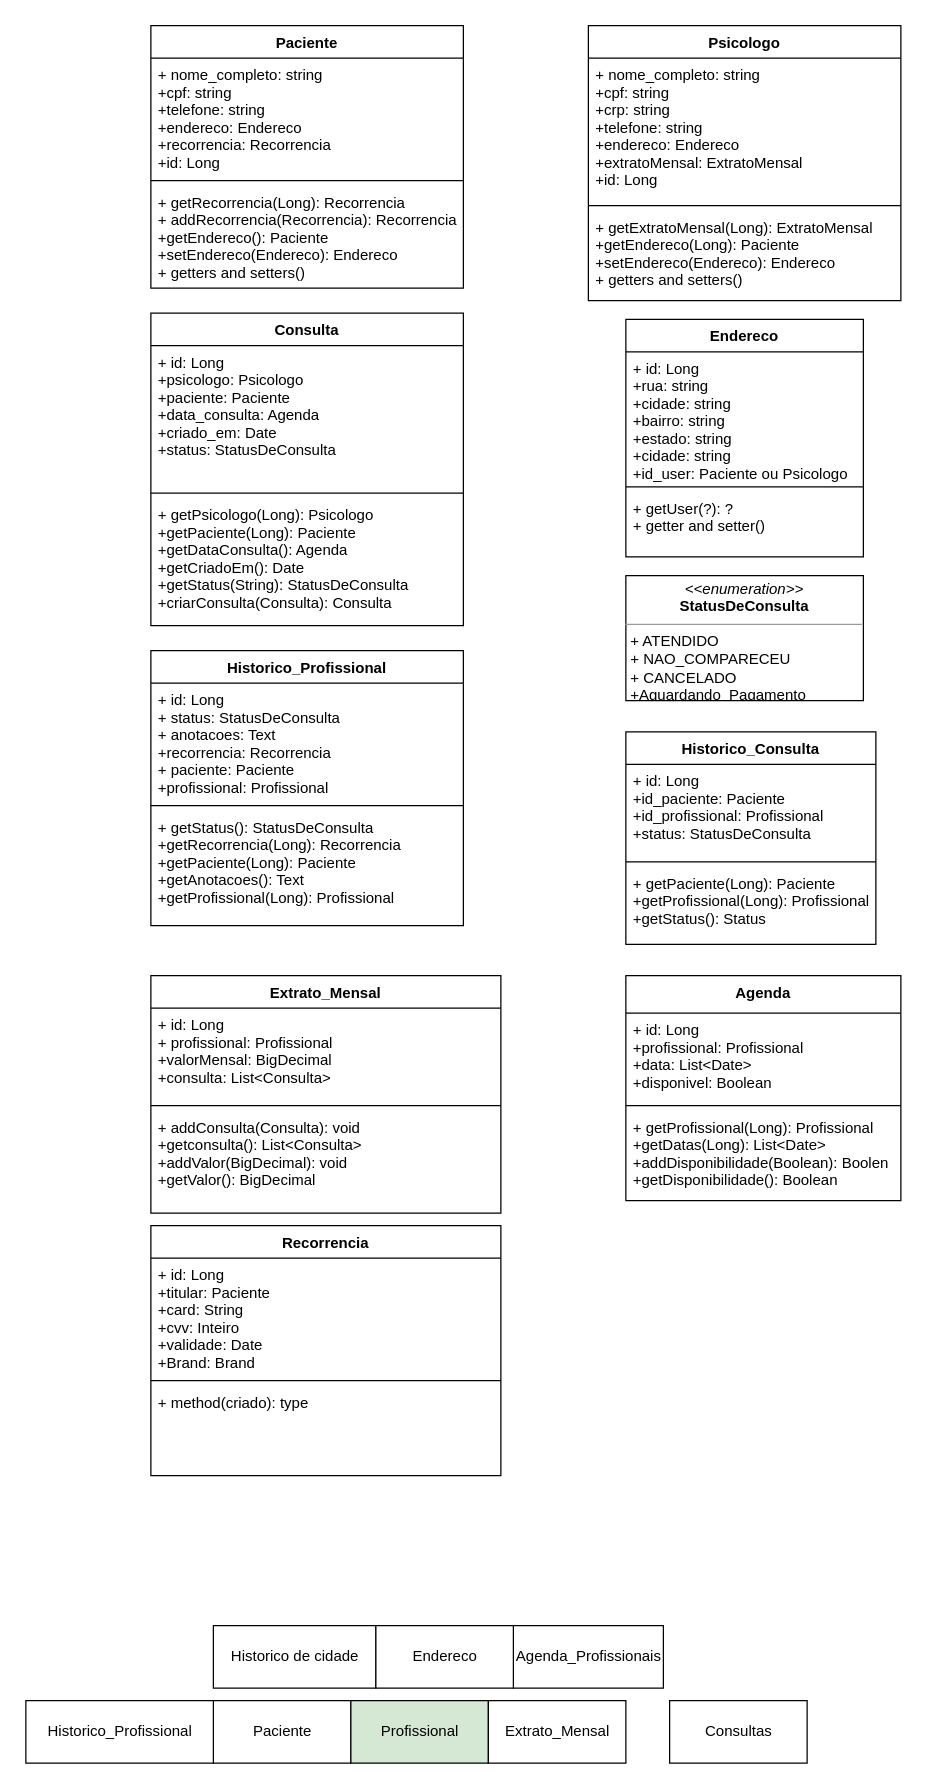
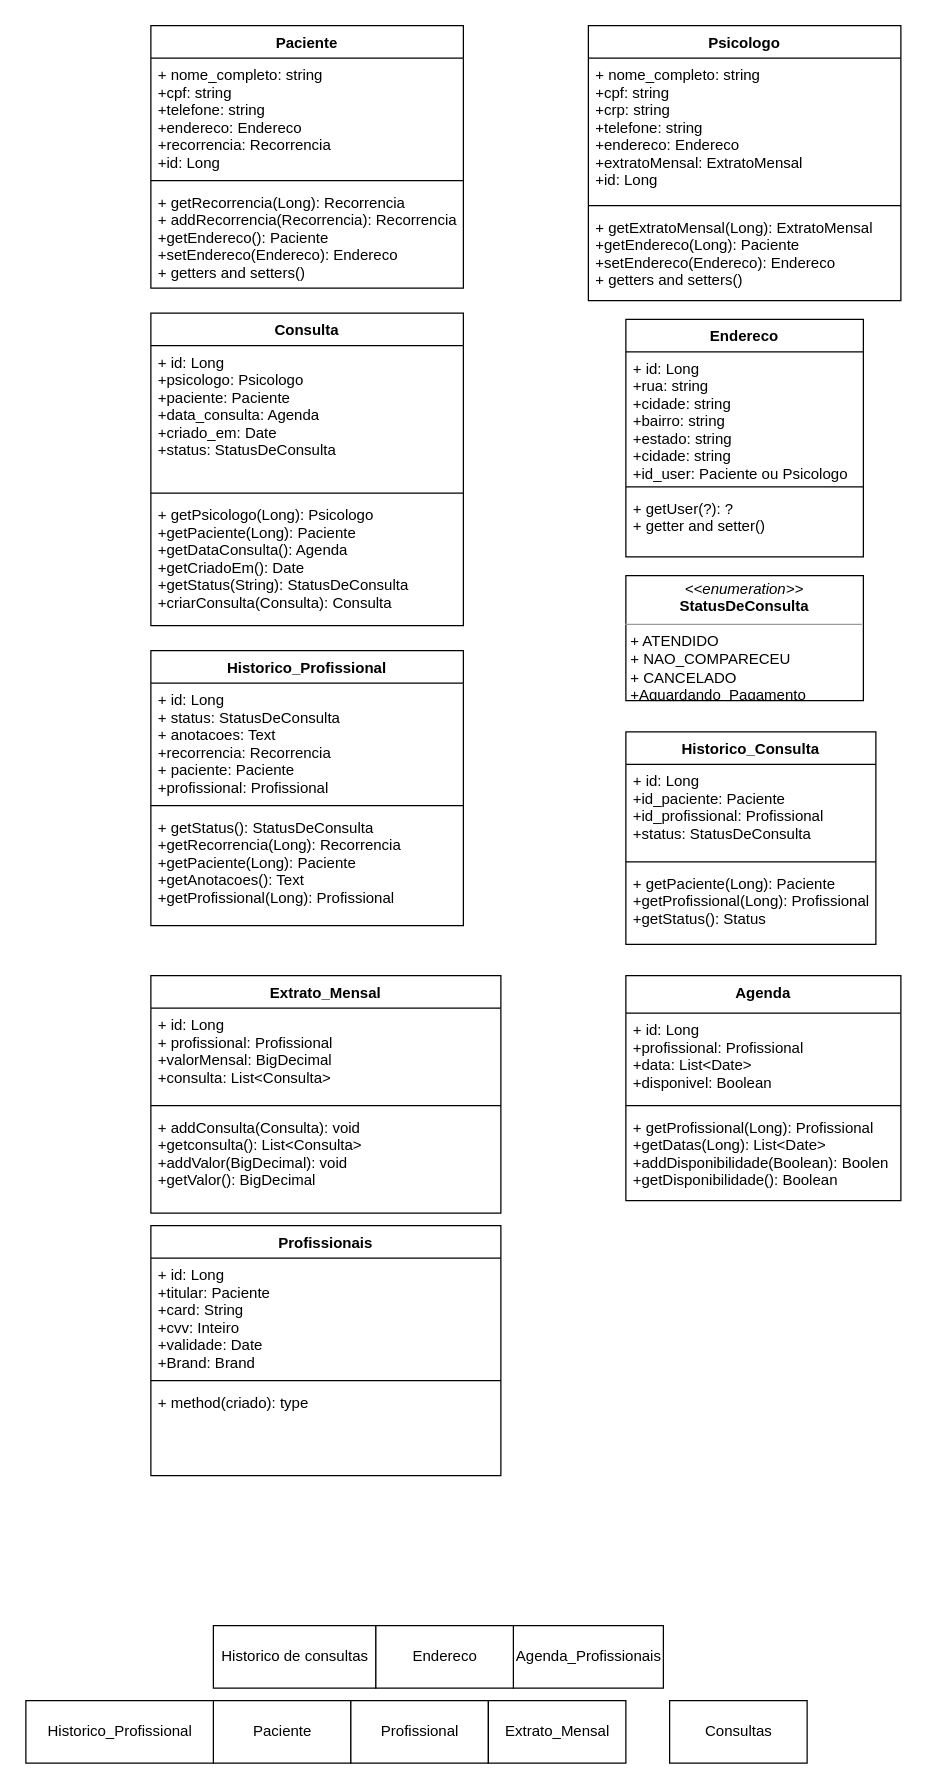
  <mxCell id="0" />
  <mxCell id="1" parent="0" />
  <mxCell id="2" value="Paciente" style="html=1;" vertex="1" parent="1"><mxGeometry x="170" y="1360" width="110" height="50" as="geometry" /></mxCell>
- <mxCell id="3" value="Profissional" style="html=1;fillColor=#d5e8d4;" vertex="1" parent="1"><mxGeometry x="280" y="1360" width="110" height="50" as="geometry" /></mxCell>
+ <mxCell id="3" value="Profissional" style="html=1;" vertex="1" parent="1"><mxGeometry x="280" y="1360" width="110" height="50" as="geometry" /></mxCell>
  <mxCell id="4" value="Agenda_Profissionais" style="html=1;" vertex="1" parent="1"><mxGeometry x="410" y="1300" width="120" height="50" as="geometry" /></mxCell>
  <mxCell id="5" value="Consultas" style="html=1;" vertex="1" parent="1"><mxGeometry x="535" y="1360" width="110" height="50" as="geometry" /></mxCell>
- <mxCell id="6" value="Historico de cidade" style="html=1;" vertex="1" parent="1"><mxGeometry x="170" y="1300" width="130" height="50" as="geometry" /></mxCell>
+ <mxCell id="6" value="Historico de consultas" style="html=1;" vertex="1" parent="1"><mxGeometry x="170" y="1300" width="130" height="50" as="geometry" /></mxCell>
  <mxCell id="7" value="Historico_Profissional" style="html=1;" vertex="1" parent="1"><mxGeometry x="20" y="1360" width="150" height="50" as="geometry" /></mxCell>
  <mxCell id="8" value="Paciente" style="swimlane;fontStyle=1;align=center;verticalAlign=top;childLayout=stackLayout;horizontal=1;startSize=26;horizontalStack=0;resizeParent=1;resizeParentMax=0;resizeLast=0;collapsible=1;marginBottom=0;" vertex="1" parent="1"><mxGeometry x="120" y="20" width="250" height="210" as="geometry" /></mxCell>
  <mxCell id="9" value="+ nome_completo: string&#10;+cpf: string&#10;+telefone: string&#10;+endereco: Endereco&#10;+recorrencia: Recorrencia&#10;+id: Long" style="text;strokeColor=none;fillColor=none;align=left;verticalAlign=top;spacingLeft=4;spacingRight=4;overflow=hidden;rotatable=0;points=[[0,0.5],[1,0.5]];portConstraint=eastwest;" vertex="1" parent="8"><mxGeometry y="26" width="250" height="94" as="geometry" /></mxCell>
  <mxCell id="10" value="" style="line;strokeWidth=1;fillColor=none;align=left;verticalAlign=middle;spacingTop=-1;spacingLeft=3;spacingRight=3;rotatable=0;labelPosition=right;points=[];portConstraint=eastwest;" vertex="1" parent="8"><mxGeometry y="120" width="250" height="8" as="geometry" /></mxCell>
  <mxCell id="11" value="+ getRecorrencia(Long): Recorrencia&#10;+ addRecorrencia(Recorrencia): Recorrencia&#10;+getEndereco(): Paciente&#10;+setEndereco(Endereco): Endereco&#10;+ getters and setters()" style="text;strokeColor=none;fillColor=none;align=left;verticalAlign=top;spacingLeft=4;spacingRight=4;overflow=hidden;rotatable=0;points=[[0,0.5],[1,0.5]];portConstraint=eastwest;" vertex="1" parent="8"><mxGeometry y="128" width="250" height="82" as="geometry" /></mxCell>
  <mxCell id="12" value="Endereco" style="html=1;" vertex="1" parent="1"><mxGeometry x="300" y="1300" width="110" height="50" as="geometry" /></mxCell>
  <mxCell id="13" value="Psicologo" style="swimlane;fontStyle=1;align=center;verticalAlign=top;childLayout=stackLayout;horizontal=1;startSize=26;horizontalStack=0;resizeParent=1;resizeParentMax=0;resizeLast=0;collapsible=1;marginBottom=0;" vertex="1" parent="1"><mxGeometry x="470" y="20" width="250" height="220" as="geometry" /></mxCell>
  <mxCell id="14" value="+ nome_completo: string&#10;+cpf: string&#10;+crp: string&#10;+telefone: string&#10;+endereco: Endereco&#10;+extratoMensal: ExtratoMensal&#10;+id: Long" style="text;strokeColor=none;fillColor=none;align=left;verticalAlign=top;spacingLeft=4;spacingRight=4;overflow=hidden;rotatable=0;points=[[0,0.5],[1,0.5]];portConstraint=eastwest;" vertex="1" parent="13"><mxGeometry y="26" width="250" height="114" as="geometry" /></mxCell>
  <mxCell id="15" value="" style="line;strokeWidth=1;fillColor=none;align=left;verticalAlign=middle;spacingTop=-1;spacingLeft=3;spacingRight=3;rotatable=0;labelPosition=right;points=[];portConstraint=eastwest;" vertex="1" parent="13"><mxGeometry y="140" width="250" height="8" as="geometry" /></mxCell>
  <mxCell id="16" value="+ getExtratoMensal(Long): ExtratoMensal&#10;+getEndereco(Long): Paciente&#10;+setEndereco(Endereco): Endereco&#10;+ getters and setters()" style="text;strokeColor=none;fillColor=none;align=left;verticalAlign=top;spacingLeft=4;spacingRight=4;overflow=hidden;rotatable=0;points=[[0,0.5],[1,0.5]];portConstraint=eastwest;" vertex="1" parent="13"><mxGeometry y="148" width="250" height="72" as="geometry" /></mxCell>
  <mxCell id="17" value="Extrato_Mensal" style="html=1;" vertex="1" parent="1"><mxGeometry x="390" y="1360" width="110" height="50" as="geometry" /></mxCell>
  <mxCell id="18" value="Consulta" style="swimlane;fontStyle=1;align=center;verticalAlign=top;childLayout=stackLayout;horizontal=1;startSize=26;horizontalStack=0;resizeParent=1;resizeParentMax=0;resizeLast=0;collapsible=1;marginBottom=0;" vertex="1" parent="1"><mxGeometry x="120" y="250" width="250" height="250" as="geometry" /></mxCell>
  <mxCell id="19" value="+ id: Long&#10;+psicologo: Psicologo&#10;+paciente: Paciente&#10;+data_consulta: Agenda&#10;+criado_em: Date&#10;+status: StatusDeConsulta" style="text;strokeColor=none;fillColor=none;align=left;verticalAlign=top;spacingLeft=4;spacingRight=4;overflow=hidden;rotatable=0;points=[[0,0.5],[1,0.5]];portConstraint=eastwest;" vertex="1" parent="18"><mxGeometry y="26" width="250" height="114" as="geometry" /></mxCell>
  <mxCell id="20" value="" style="line;strokeWidth=1;fillColor=none;align=left;verticalAlign=middle;spacingTop=-1;spacingLeft=3;spacingRight=3;rotatable=0;labelPosition=right;points=[];portConstraint=eastwest;" vertex="1" parent="18"><mxGeometry y="140" width="250" height="8" as="geometry" /></mxCell>
  <mxCell id="21" value="+ getPsicologo(Long): Psicologo&#10;+getPaciente(Long): Paciente&#10;+getDataConsulta(): Agenda&#10;+getCriadoEm(): Date&#10;+getStatus(String): StatusDeConsulta&#10;+criarConsulta(Consulta): Consulta" style="text;strokeColor=none;fillColor=none;align=left;verticalAlign=top;spacingLeft=4;spacingRight=4;overflow=hidden;rotatable=0;points=[[0,0.5],[1,0.5]];portConstraint=eastwest;" vertex="1" parent="18"><mxGeometry y="148" width="250" height="102" as="geometry" /></mxCell>
  <mxCell id="22" value="Endereco" style="swimlane;fontStyle=1;align=center;verticalAlign=top;childLayout=stackLayout;horizontal=1;startSize=26;horizontalStack=0;resizeParent=1;resizeParentMax=0;resizeLast=0;collapsible=1;marginBottom=0;" vertex="1" parent="1"><mxGeometry x="500" y="255" width="190" height="190" as="geometry" /></mxCell>
  <mxCell id="23" value="+ id: Long&#10;+rua: string&#10;+cidade: string&#10;+bairro: string&#10;+estado: string&#10;+cidade: string&#10;+id_user: Paciente ou Psicologo" style="text;strokeColor=none;fillColor=none;align=left;verticalAlign=top;spacingLeft=4;spacingRight=4;overflow=hidden;rotatable=0;points=[[0,0.5],[1,0.5]];portConstraint=eastwest;" vertex="1" parent="22"><mxGeometry y="26" width="190" height="104" as="geometry" /></mxCell>
  <mxCell id="24" value="" style="line;strokeWidth=1;fillColor=none;align=left;verticalAlign=middle;spacingTop=-1;spacingLeft=3;spacingRight=3;rotatable=0;labelPosition=right;points=[];portConstraint=eastwest;" vertex="1" parent="22"><mxGeometry y="130" width="190" height="8" as="geometry" /></mxCell>
  <mxCell id="25" value="+ getUser(?): ?&#10;+ getter and setter()" style="text;strokeColor=none;fillColor=none;align=left;verticalAlign=top;spacingLeft=4;spacingRight=4;overflow=hidden;rotatable=0;points=[[0,0.5],[1,0.5]];portConstraint=eastwest;" vertex="1" parent="22"><mxGeometry y="138" width="190" height="52" as="geometry" /></mxCell>
  <mxCell id="26" value="Historico_Profissional" style="swimlane;fontStyle=1;align=center;verticalAlign=top;childLayout=stackLayout;horizontal=1;startSize=26;horizontalStack=0;resizeParent=1;resizeParentMax=0;resizeLast=0;collapsible=1;marginBottom=0;" vertex="1" parent="1"><mxGeometry x="120" y="520" width="250" height="220" as="geometry" /></mxCell>
  <mxCell id="27" value="+ id: Long&#10;+ status: StatusDeConsulta&#10;+ anotacoes: Text&#10;+recorrencia: Recorrencia&#10;+ paciente: Paciente&#10;+profissional: Profissional" style="text;strokeColor=none;fillColor=none;align=left;verticalAlign=top;spacingLeft=4;spacingRight=4;overflow=hidden;rotatable=0;points=[[0,0.5],[1,0.5]];portConstraint=eastwest;" vertex="1" parent="26"><mxGeometry y="26" width="250" height="94" as="geometry" /></mxCell>
  <mxCell id="28" value="" style="line;strokeWidth=1;fillColor=none;align=left;verticalAlign=middle;spacingTop=-1;spacingLeft=3;spacingRight=3;rotatable=0;labelPosition=right;points=[];portConstraint=eastwest;" vertex="1" parent="26"><mxGeometry y="120" width="250" height="8" as="geometry" /></mxCell>
  <mxCell id="29" value="+ getStatus(): StatusDeConsulta&#10;+getRecorrencia(Long): Recorrencia&#10;+getPaciente(Long): Paciente&#10;+getAnotacoes(): Text&#10;+getProfissional(Long): Profissional" style="text;strokeColor=none;fillColor=none;align=left;verticalAlign=top;spacingLeft=4;spacingRight=4;overflow=hidden;rotatable=0;points=[[0,0.5],[1,0.5]];portConstraint=eastwest;" vertex="1" parent="26"><mxGeometry y="128" width="250" height="92" as="geometry" /></mxCell>
  <mxCell id="30" value="&lt;p style=&quot;margin: 0px ; margin-top: 4px ; text-align: center&quot;&gt;&lt;i&gt;&amp;lt;&amp;lt;enumeration&amp;gt;&amp;gt;&lt;/i&gt;&lt;br&gt;&lt;b&gt;StatusDeConsulta&lt;/b&gt;&lt;/p&gt;&lt;hr size=&quot;1&quot;&gt;&lt;p style=&quot;margin: 0px ; margin-left: 4px&quot;&gt;+ ATENDIDO&lt;br&gt;+ NAO_COMPARECEU&lt;/p&gt;&lt;p style=&quot;margin: 0px ; margin-left: 4px&quot;&gt;+ CANCELADO&lt;/p&gt;&lt;p style=&quot;margin: 0px ; margin-left: 4px&quot;&gt;+Aguardando_Pagamento&lt;/p&gt;&lt;p style=&quot;margin: 0px ; margin-left: 4px&quot;&gt;&lt;br&gt;&lt;/p&gt;" style="verticalAlign=top;align=left;overflow=fill;fontSize=12;fontFamily=Helvetica;html=1;" vertex="1" parent="1"><mxGeometry x="500" y="460" width="190" height="100" as="geometry" /></mxCell>
  <mxCell id="31" value="Historico_Consulta" style="swimlane;fontStyle=1;align=center;verticalAlign=top;childLayout=stackLayout;horizontal=1;startSize=26;horizontalStack=0;resizeParent=1;resizeParentMax=0;resizeLast=0;collapsible=1;marginBottom=0;" vertex="1" parent="1"><mxGeometry x="500" y="585" width="200" height="170" as="geometry" /></mxCell>
  <mxCell id="32" value="+ id: Long&#10;+id_paciente: Paciente&#10;+id_profissional: Profissional&#10;+status: StatusDeConsulta" style="text;strokeColor=none;fillColor=none;align=left;verticalAlign=top;spacingLeft=4;spacingRight=4;overflow=hidden;rotatable=0;points=[[0,0.5],[1,0.5]];portConstraint=eastwest;" vertex="1" parent="31"><mxGeometry y="26" width="200" height="74" as="geometry" /></mxCell>
  <mxCell id="33" value="" style="line;strokeWidth=1;fillColor=none;align=left;verticalAlign=middle;spacingTop=-1;spacingLeft=3;spacingRight=3;rotatable=0;labelPosition=right;points=[];portConstraint=eastwest;" vertex="1" parent="31"><mxGeometry y="100" width="200" height="8" as="geometry" /></mxCell>
  <mxCell id="34" value="+ getPaciente(Long): Paciente&#10;+getProfissional(Long): Profissional&#10;+getStatus(): Status" style="text;strokeColor=none;fillColor=none;align=left;verticalAlign=top;spacingLeft=4;spacingRight=4;overflow=hidden;rotatable=0;points=[[0,0.5],[1,0.5]];portConstraint=eastwest;" vertex="1" parent="31"><mxGeometry y="108" width="200" height="62" as="geometry" /></mxCell>
  <mxCell id="35" value="Extrato_Mensal" style="swimlane;fontStyle=1;align=center;verticalAlign=top;childLayout=stackLayout;horizontal=1;startSize=26;horizontalStack=0;resizeParent=1;resizeParentMax=0;resizeLast=0;collapsible=1;marginBottom=0;" vertex="1" parent="1"><mxGeometry x="120" y="780" width="280" height="190" as="geometry" /></mxCell>
  <mxCell id="36" value="+ id: Long&#10;+ profissional: Profissional&#10;+valorMensal: BigDecimal&#10;+consulta: List&lt;Consulta&gt;" style="text;strokeColor=none;fillColor=none;align=left;verticalAlign=top;spacingLeft=4;spacingRight=4;overflow=hidden;rotatable=0;points=[[0,0.5],[1,0.5]];portConstraint=eastwest;" vertex="1" parent="35"><mxGeometry y="26" width="280" height="74" as="geometry" /></mxCell>
  <mxCell id="37" value="" style="line;strokeWidth=1;fillColor=none;align=left;verticalAlign=middle;spacingTop=-1;spacingLeft=3;spacingRight=3;rotatable=0;labelPosition=right;points=[];portConstraint=eastwest;" vertex="1" parent="35"><mxGeometry y="100" width="280" height="8" as="geometry" /></mxCell>
  <mxCell id="38" value="+ addConsulta(Consulta): void&#10;+getconsulta(): List&lt;Consulta&gt;&#10;+addValor(BigDecimal): void&#10;+getValor(): BigDecimal" style="text;strokeColor=none;fillColor=none;align=left;verticalAlign=top;spacingLeft=4;spacingRight=4;overflow=hidden;rotatable=0;points=[[0,0.5],[1,0.5]];portConstraint=eastwest;" vertex="1" parent="35"><mxGeometry y="108" width="280" height="82" as="geometry" /></mxCell>
  <mxCell id="39" value="Agenda" style="swimlane;fontStyle=1;align=center;verticalAlign=top;childLayout=stackLayout;horizontal=1;startSize=30;horizontalStack=0;resizeParent=1;resizeParentMax=0;resizeLast=0;collapsible=1;marginBottom=0;" vertex="1" parent="1"><mxGeometry x="500" y="780" width="220" height="180" as="geometry" /></mxCell>
  <mxCell id="40" value="+ id: Long&#10;+profissional: Profissional&#10;+data: List&lt;Date&gt;&#10;+disponivel: Boolean" style="text;strokeColor=none;fillColor=none;align=left;verticalAlign=top;spacingLeft=4;spacingRight=4;overflow=hidden;rotatable=0;points=[[0,0.5],[1,0.5]];portConstraint=eastwest;" vertex="1" parent="39"><mxGeometry y="30" width="220" height="70" as="geometry" /></mxCell>
  <mxCell id="41" value="" style="line;strokeWidth=1;fillColor=none;align=left;verticalAlign=middle;spacingTop=-1;spacingLeft=3;spacingRight=3;rotatable=0;labelPosition=right;points=[];portConstraint=eastwest;" vertex="1" parent="39"><mxGeometry y="100" width="220" height="8" as="geometry" /></mxCell>
  <mxCell id="42" value="+ getProfissional(Long): Profissional&#10;+getDatas(Long): List&lt;Date&gt;&#10;+addDisponibilidade(Boolean): Boolen&#10;+getDisponibilidade(): Boolean" style="text;strokeColor=none;fillColor=none;align=left;verticalAlign=top;spacingLeft=4;spacingRight=4;overflow=hidden;rotatable=0;points=[[0,0.5],[1,0.5]];portConstraint=eastwest;" vertex="1" parent="39"><mxGeometry y="108" width="220" height="72" as="geometry" /></mxCell>
- <mxCell id="43" value="Recorrencia" style="swimlane;fontStyle=1;align=center;verticalAlign=top;childLayout=stackLayout;horizontal=1;startSize=26;horizontalStack=0;resizeParent=1;resizeParentMax=0;resizeLast=0;collapsible=1;marginBottom=0;" vertex="1" parent="1"><mxGeometry x="120" y="980" width="280" height="200" as="geometry" /></mxCell>
+ <mxCell id="43" value="Profissionais" style="swimlane;fontStyle=1;align=center;verticalAlign=top;childLayout=stackLayout;horizontal=1;startSize=26;horizontalStack=0;resizeParent=1;resizeParentMax=0;resizeLast=0;collapsible=1;marginBottom=0;" vertex="1" parent="1"><mxGeometry x="120" y="980" width="280" height="200" as="geometry" /></mxCell>
  <mxCell id="44" value="+ id: Long&#10;+titular: Paciente&#10;+card: String&#10;+cvv: Inteiro&#10;+validade: Date&#10;+Brand: Brand" style="text;strokeColor=none;fillColor=none;align=left;verticalAlign=top;spacingLeft=4;spacingRight=4;overflow=hidden;rotatable=0;points=[[0,0.5],[1,0.5]];portConstraint=eastwest;" vertex="1" parent="43"><mxGeometry y="26" width="280" height="94" as="geometry" /></mxCell>
  <mxCell id="45" value="" style="line;strokeWidth=1;fillColor=none;align=left;verticalAlign=middle;spacingTop=-1;spacingLeft=3;spacingRight=3;rotatable=0;labelPosition=right;points=[];portConstraint=eastwest;" vertex="1" parent="43"><mxGeometry y="120" width="280" height="8" as="geometry" /></mxCell>
  <mxCell id="46" value="+ method(criado): type" style="text;strokeColor=none;fillColor=none;align=left;verticalAlign=top;spacingLeft=4;spacingRight=4;overflow=hidden;rotatable=0;points=[[0,0.5],[1,0.5]];portConstraint=eastwest;" vertex="1" parent="43"><mxGeometry y="128" width="280" height="72" as="geometry" /></mxCell>
